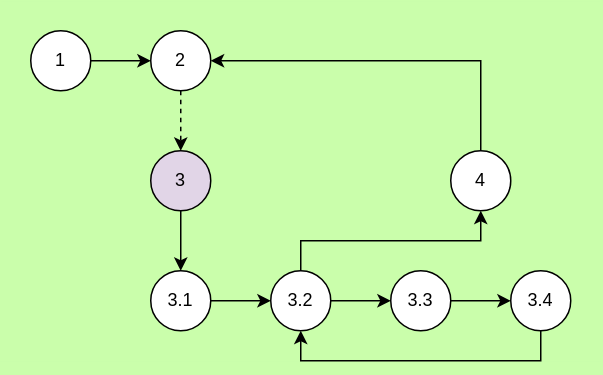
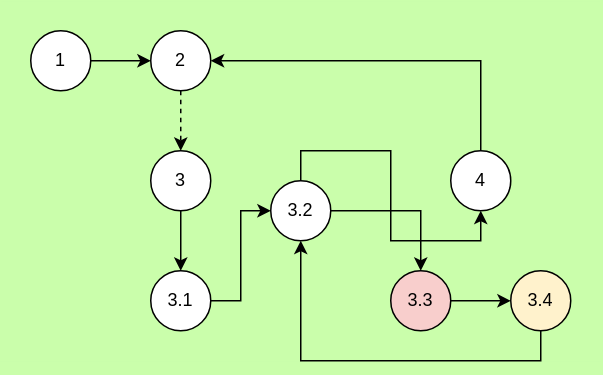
  <mxCell id="0" />
  <mxCell id="1" parent="0" />
  <mxCell id="2" style="edgeStyle=orthogonalEdgeStyle;rounded=0;orthogonalLoop=1;jettySize=auto;html=1;exitX=1;exitY=0.5;exitDx=0;exitDy=0;entryX=0;entryY=0.5;entryDx=0;entryDy=0;" edge="1" parent="1" source="3" target="5"><mxGeometry relative="1" as="geometry" /></mxCell>
  <mxCell id="3" value="&lt;font style=&quot;font-size: 12px;&quot;&gt;1&lt;/font&gt;" style="ellipse;whiteSpace=wrap;html=1;aspect=fixed;" parent="1" vertex="1"><mxGeometry x="20" y="20" width="40" height="40" as="geometry" /></mxCell>
  <mxCell id="4" style="edgeStyle=orthogonalEdgeStyle;rounded=0;orthogonalLoop=1;jettySize=auto;html=1;exitX=0.5;exitY=1;exitDx=0;exitDy=0;dashed=1;" edge="1" parent="1" source="5" target="7"><mxGeometry relative="1" as="geometry" /></mxCell>
  <mxCell id="5" value="&lt;div&gt;2&lt;/div&gt;" style="ellipse;whiteSpace=wrap;html=1;aspect=fixed;" vertex="1" parent="1"><mxGeometry x="100" y="20" width="40" height="40" as="geometry" /></mxCell>
  <mxCell id="6" style="edgeStyle=orthogonalEdgeStyle;rounded=0;orthogonalLoop=1;jettySize=auto;html=1;exitX=0.5;exitY=1;exitDx=0;exitDy=0;entryX=0.5;entryY=0;entryDx=0;entryDy=0;" edge="1" parent="1" source="7" target="9"><mxGeometry relative="1" as="geometry" /></mxCell>
- <mxCell id="7" value="3" style="ellipse;whiteSpace=wrap;html=1;aspect=fixed;fillColor=#e1d5e7;" vertex="1" parent="1"><mxGeometry x="100" y="100" width="40" height="40" as="geometry" /></mxCell>
+ <mxCell id="7" value="3" style="ellipse;whiteSpace=wrap;html=1;aspect=fixed;" vertex="1" parent="1"><mxGeometry x="100" y="100" width="40" height="40" as="geometry" /></mxCell>
  <mxCell id="8" style="edgeStyle=orthogonalEdgeStyle;rounded=0;orthogonalLoop=1;jettySize=auto;html=1;exitX=1;exitY=0.5;exitDx=0;exitDy=0;entryX=0;entryY=0.5;entryDx=0;entryDy=0;" edge="1" parent="1" source="9" target="12"><mxGeometry relative="1" as="geometry" /></mxCell>
  <mxCell id="9" value="3.1" style="ellipse;whiteSpace=wrap;html=1;aspect=fixed;" vertex="1" parent="1"><mxGeometry x="100" y="180" width="40" height="40" as="geometry" /></mxCell>
  <mxCell id="10" style="edgeStyle=orthogonalEdgeStyle;rounded=0;orthogonalLoop=1;jettySize=auto;html=1;exitX=1;exitY=0.5;exitDx=0;exitDy=0;" edge="1" parent="1" source="12" target="14"><mxGeometry relative="1" as="geometry" /></mxCell>
  <mxCell id="11" style="edgeStyle=orthogonalEdgeStyle;rounded=0;orthogonalLoop=1;jettySize=auto;html=1;exitX=0.5;exitY=0;exitDx=0;exitDy=0;entryX=0.5;entryY=1;entryDx=0;entryDy=0;" edge="1" parent="1" source="12" target="18"><mxGeometry relative="1" as="geometry" /></mxCell>
- <mxCell id="12" value="3.2" style="ellipse;whiteSpace=wrap;html=1;aspect=fixed;" vertex="1" parent="1"><mxGeometry x="180" y="180" width="40" height="40" as="geometry" /></mxCell>
+ <mxCell id="12" value="3.2" style="ellipse;whiteSpace=wrap;html=1;aspect=fixed;" vertex="1" parent="1"><mxGeometry x="180" y="120" width="40" height="40" as="geometry" /></mxCell>
  <mxCell id="13" style="edgeStyle=orthogonalEdgeStyle;rounded=0;orthogonalLoop=1;jettySize=auto;html=1;exitX=1;exitY=0.5;exitDx=0;exitDy=0;entryX=0;entryY=0.5;entryDx=0;entryDy=0;" edge="1" parent="1" source="14" target="16"><mxGeometry relative="1" as="geometry" /></mxCell>
- <mxCell id="14" value="3.3" style="ellipse;whiteSpace=wrap;html=1;aspect=fixed;" vertex="1" parent="1"><mxGeometry x="260" y="180" width="40" height="40" as="geometry" /></mxCell>
+ <mxCell id="14" value="3.3" style="ellipse;whiteSpace=wrap;html=1;aspect=fixed;fillColor=#f8cecc;" vertex="1" parent="1"><mxGeometry x="260" y="180" width="40" height="40" as="geometry" /></mxCell>
  <mxCell id="15" style="edgeStyle=orthogonalEdgeStyle;rounded=0;orthogonalLoop=1;jettySize=auto;html=1;exitX=0.5;exitY=1;exitDx=0;exitDy=0;entryX=0.5;entryY=1;entryDx=0;entryDy=0;" edge="1" parent="1" source="16" target="12"><mxGeometry relative="1" as="geometry" /></mxCell>
- <mxCell id="16" value="3.4" style="ellipse;whiteSpace=wrap;html=1;aspect=fixed;" vertex="1" parent="1"><mxGeometry x="340" y="180" width="40" height="40" as="geometry" /></mxCell>
+ <mxCell id="16" value="3.4" style="ellipse;whiteSpace=wrap;html=1;aspect=fixed;fillColor=#fff2cc;" vertex="1" parent="1"><mxGeometry x="340" y="180" width="40" height="40" as="geometry" /></mxCell>
  <mxCell id="17" style="edgeStyle=orthogonalEdgeStyle;rounded=0;orthogonalLoop=1;jettySize=auto;html=1;exitX=0.5;exitY=0;exitDx=0;exitDy=0;entryX=1;entryY=0.5;entryDx=0;entryDy=0;" edge="1" parent="1" source="18" target="5"><mxGeometry relative="1" as="geometry" /></mxCell>
  <mxCell id="18" value="4" style="ellipse;whiteSpace=wrap;html=1;aspect=fixed;" vertex="1" parent="1"><mxGeometry x="300" y="100" width="40" height="40" as="geometry" /></mxCell>
